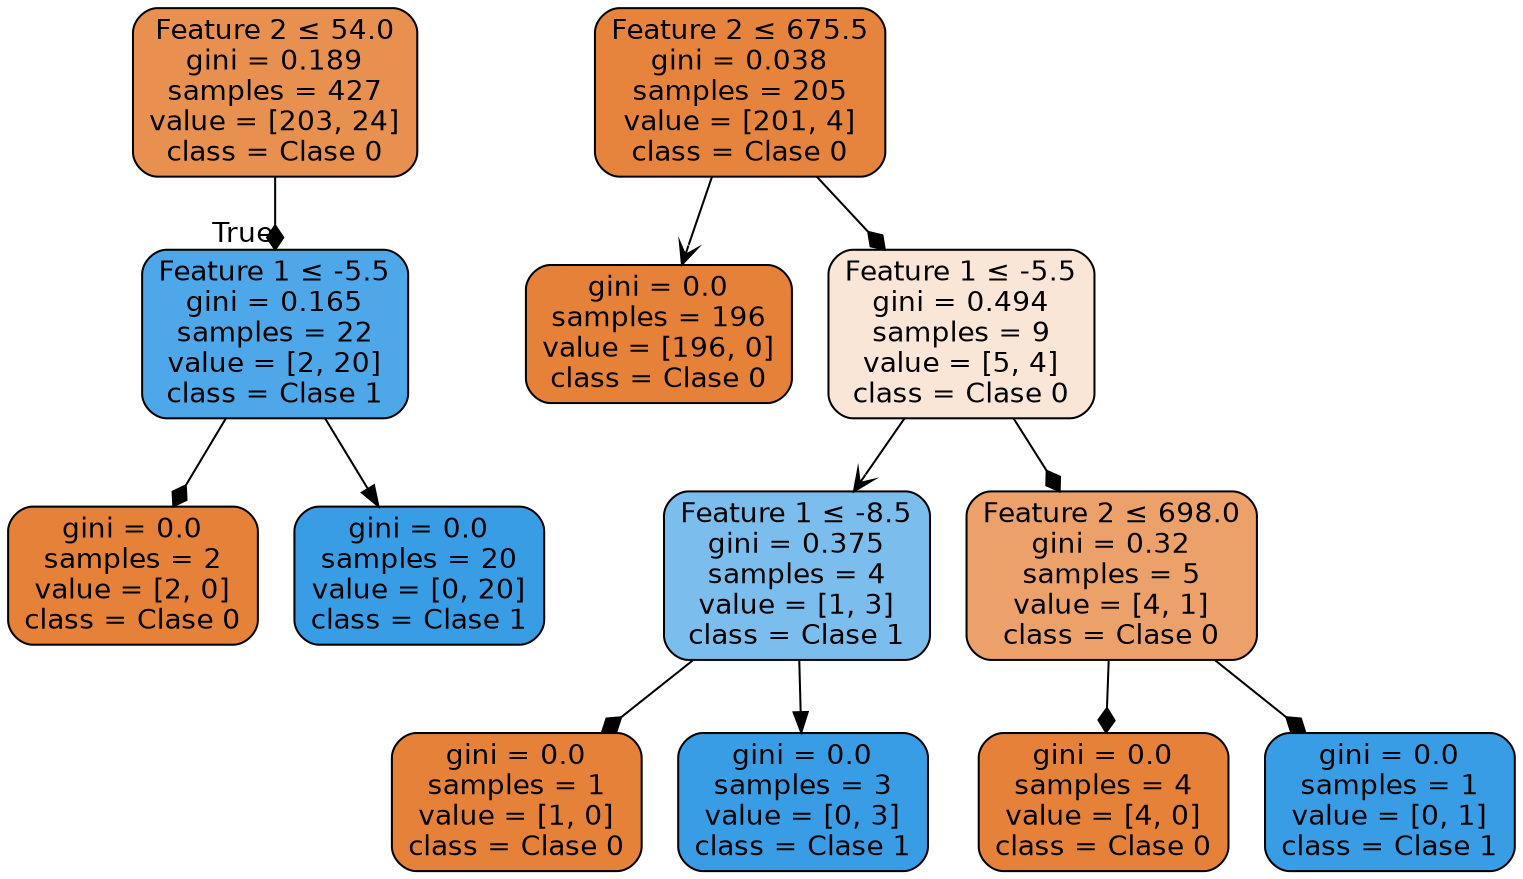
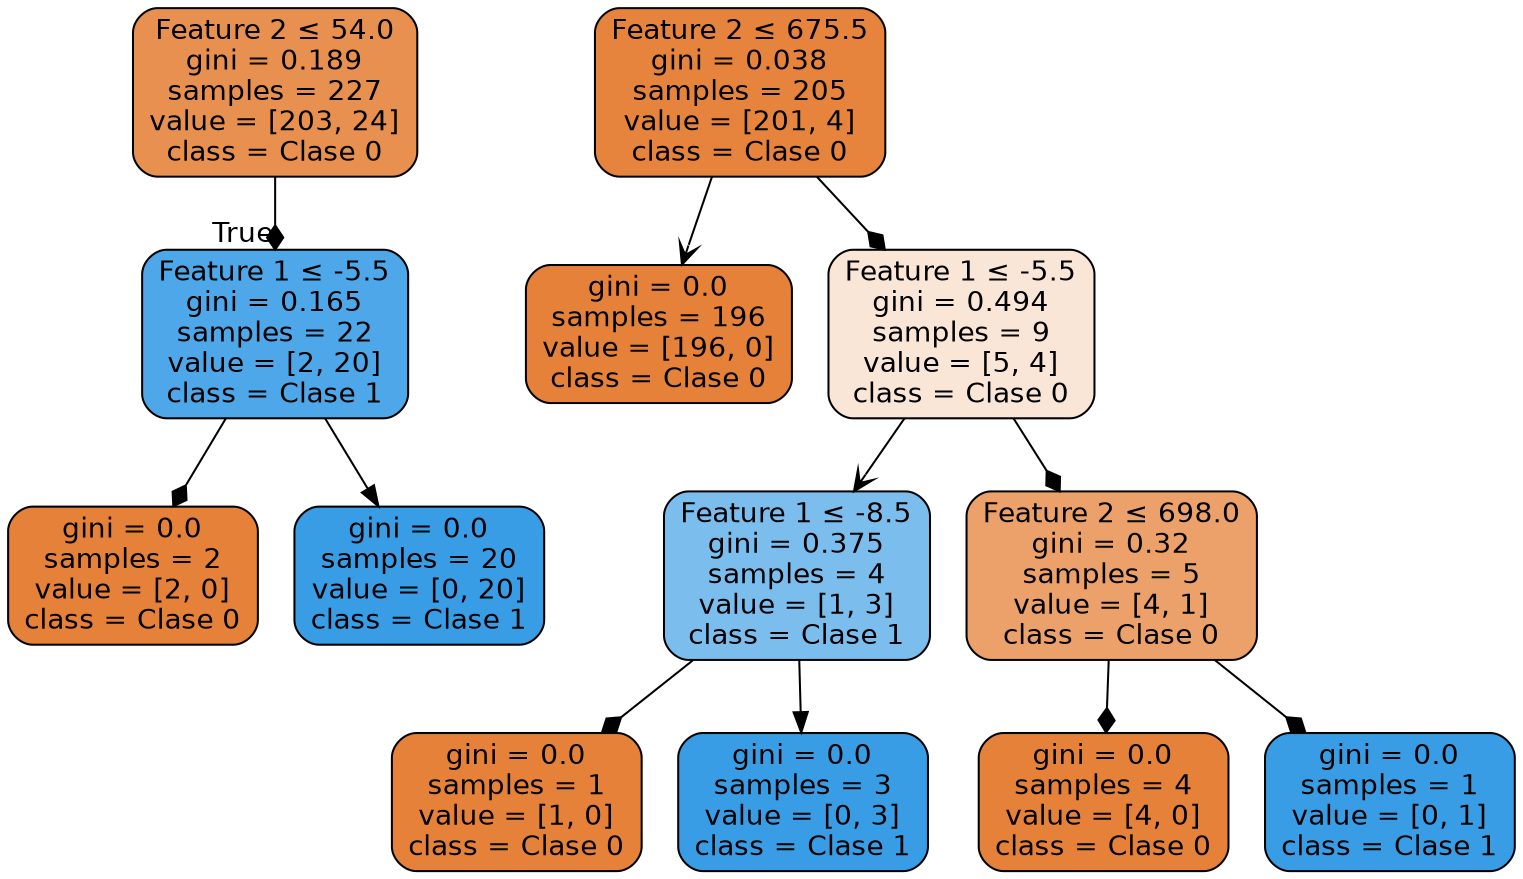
  digraph {
    node [color=black fillcolor="#e58139" fontname=helvetica shape=box style="filled, rounded"]
    edge [arrowhead=diamond fontname=helvetica]
-   n1 [fillcolor="#e89050" label=<Feature 2 &le; 54.0<br/>gini = 0.189<br/>samples = 427<br/>value = [203, 24]<br/>class = Clase 0>]
+   n1 [fillcolor="#e89050" label=<Feature 2 &le; 54.0<br/>gini = 0.189<br/>samples = 227<br/>value = [203, 24]<br/>class = Clase 0>]
    n2 [fillcolor="#4da7e8" label=<Feature 1 &le; -5.5<br/>gini = 0.165<br/>samples = 22<br/>value = [2, 20]<br/>class = Clase 1>]
    n3 [label=<gini = 0.0<br/>samples = 2<br/>value = [2, 0]<br/>class = Clase 0>]
    n4 [fillcolor="#399de5" label=<gini = 0.0<br/>samples = 20<br/>value = [0, 20]<br/>class = Clase 1>]
    n5 [fillcolor="#e6843d" label=<Feature 2 &le; 675.5<br/>gini = 0.038<br/>samples = 205<br/>value = [201, 4]<br/>class = Clase 0>]
    n6 [label=<gini = 0.0<br/>samples = 196<br/>value = [196, 0]<br/>class = Clase 0>]
    n7 [fillcolor="#fae6d7" label=<Feature 1 &le; -5.5<br/>gini = 0.494<br/>samples = 9<br/>value = [5, 4]<br/>class = Clase 0>]
    n8 [fillcolor="#7bbeee" label=<Feature 1 &le; -8.5<br/>gini = 0.375<br/>samples = 4<br/>value = [1, 3]<br/>class = Clase 1>]
    n9 [fillcolor="#eca06a" label=<Feature 2 &le; 698.0<br/>gini = 0.32<br/>samples = 5<br/>value = [4, 1]<br/>class = Clase 0>]
    n10 [label=<gini = 0.0<br/>samples = 1<br/>value = [1, 0]<br/>class = Clase 0>]
    n11 [fillcolor="#399de5" label=<gini = 0.0<br/>samples = 3<br/>value = [0, 3]<br/>class = Clase 1>]
    n12 [label=<gini = 0.0<br/>samples = 4<br/>value = [4, 0]<br/>class = Clase 0>]
    n13 [fillcolor="#399de5" label=<gini = 0.0<br/>samples = 1<br/>value = [0, 1]<br/>class = Clase 1>]
    n1 -> n2 [headlabel=True labelangle=45 labeldistance=2.5]
    n2 -> n3
    n2 -> n4 [arrowhead=normal]
    n5 -> n6 [arrowhead=vee]
    n5 -> n7
    n7 -> n8 [arrowhead=vee]
    n7 -> n9
    n8 -> n10
    n8 -> n11 [arrowhead=normal]
    n9 -> n12
    n9 -> n13
  }
